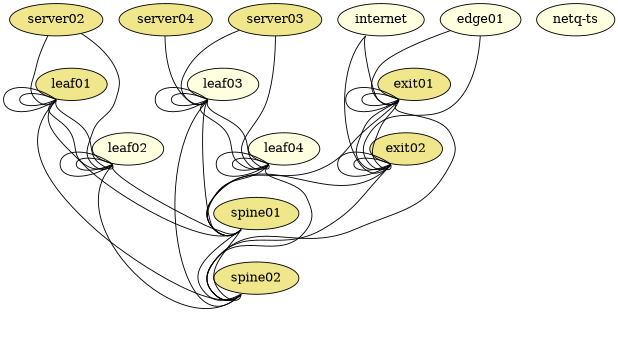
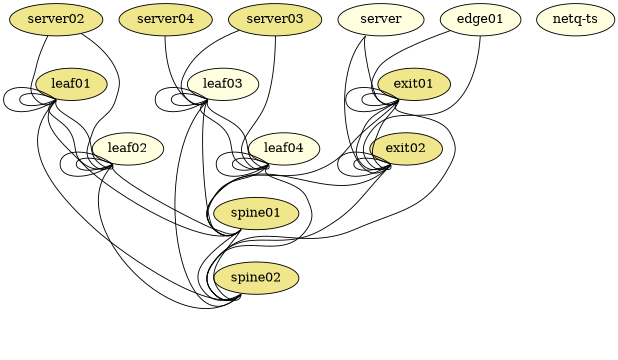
  graph {
    node [fillcolor=khaki function=leaf memory=768 os="CumulusCommunity/cumulus-vx" style=filled version="3.5.3"]
    edge [headport=swp46 tailport=swp45]
    leaf01
    leaf02 [fillcolor=lightyellow]
    spine01 [function=spine]
    spine02 [function=spine]
    leaf03 [fillcolor=lightyellow]
    leaf04 [fillcolor=lightyellow]
    exit01 [function=exit]
    exit02 [function=exit]
    server02 [function=host memory=512 os="yk0/ubuntu-xenial" version=""]
    server03 [function=host memory=512 os="yk0/ubuntu-xenial" version=""]
    server04 [function=host memory=512 os="yk0/ubuntu-xenial" version=""]
    edge01 [fillcolor=lightyellow function=host memory=512 os="yk0/ubuntu-xenial" version=""]
-   internet [fillcolor=lightyellow function=internet vagrant=swp48]
+   internet [fillcolor=lightyellow function=internet vagrant=swp48 label=server]
    "netq-ts" [fillcolor=lightyellow function="netq-ts" memory=1024 os="cumulus/ts" vagrant=eth0 version=""]
    leaf01 -- leaf01
    leaf01 -- leaf01 [headport=swp48 tailport=swp47]
    leaf01 -- leaf02 [headport=swp49 tailport=swp49]
    leaf01 -- leaf02 [headport=swp50 tailport=swp50]
    leaf01 -- spine01 [headport=swp1 tailport=swp51]
    leaf01 -- spine02 [headport=swp1 tailport=swp52]
    leaf02 -- leaf02
    leaf02 -- leaf02 [headport=swp48 tailport=swp47]
    leaf02 -- spine01 [headport=swp2 tailport=swp51]
    leaf02 -- spine02 [headport=swp2 tailport=swp52]
    spine01 -- spine02 [headport=swp31 tailport=swp31]
    spine01 -- spine02 [headport=swp32 tailport=swp32]
    leaf03 -- spine01 [headport=swp3 tailport=swp51]
    leaf03 -- spine02 [headport=swp3 tailport=swp52]
    leaf03 -- leaf03
    leaf03 -- leaf03 [headport=swp48 tailport=swp47]
    leaf03 -- leaf04 [headport=swp49 tailport=swp49]
    leaf03 -- leaf04 [headport=swp50 tailport=swp50]
    leaf04 -- spine01 [headport=swp4 tailport=swp51]
    leaf04 -- spine02 [headport=swp4 tailport=swp52]
    leaf04 -- leaf04
    leaf04 -- leaf04 [headport=swp48 tailport=swp47]
    exit01 -- spine01 [headport=swp30 tailport=swp51]
    exit01 -- spine02 [headport=swp30 tailport=swp52]
    exit01 -- exit01
    exit01 -- exit01 [headport=swp48 tailport=swp47]
    exit01 -- exit02 [headport=swp49 tailport=swp49]
    exit01 -- exit02 [headport=swp50 tailport=swp50]
    exit02 -- spine01 [headport=swp29 tailport=swp51]
    exit02 -- spine02 [headport=swp29 tailport=swp52]
    exit02 -- exit02
    exit02 -- exit02 [headport=swp48 tailport=swp47]
    server02 -- leaf01 [headport=swp2 tailport=eth1]
    server02 -- leaf02 [headport=swp2 tailport=eth2]
    server03 -- leaf03 [headport=swp1 tailport=eth1]
    server03 -- leaf04 [headport=swp1 tailport=eth2]
    server04 -- leaf03 [headport=swp2 tailport=eth1]
    edge01 -- exit01 [headport=swp1 tailport=eth1]
    edge01 -- exit02 [headport=swp1 tailport=eth2]
    internet -- exit01 [headport=swp44 tailport=swp1]
    internet -- exit02 [headport=swp44 tailport=swp2]
  }
